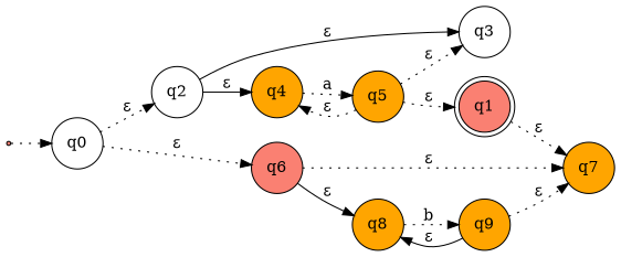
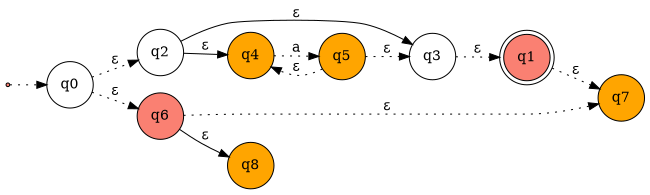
  digraph {
    rankdir=LR
    node [fillcolor=orange shape=circle style=filled]
    edge [style=dotted]
    s [fillcolor=salmon shape=point]
    q0 [fillcolor=white]
    q2 [fillcolor=white]
    q6 [fillcolor=salmon]
    q3 [fillcolor=white]
    q4
    q7
    q8
    q1 [fillcolor=salmon shape=doublecircle]
    q5
-   q9
    s -> q0
    q0 -> q2 [label="ε"]
    q0 -> q6 [label="ε"]
    q2 -> q3 [label="ε" style=solid]
    q2 -> q4 [label="ε" style=solid]
    q6 -> q7 [label="ε"]
    q6 -> q8 [label="ε" style=solid]
-   q5 -> q1 [label="ε"]
+   q3 -> q1 [label="ε"]
    q4 -> q5 [label=a]
-   q8 -> q9 [label=b]
    q1 -> q7 [label="ε"]
    q5 -> q3 [label="ε"]
    q5 -> q4 [label="ε"]
-   q9 -> q7 [label="ε"]
-   q9 -> q8 [label="ε" style=solid]
  }
